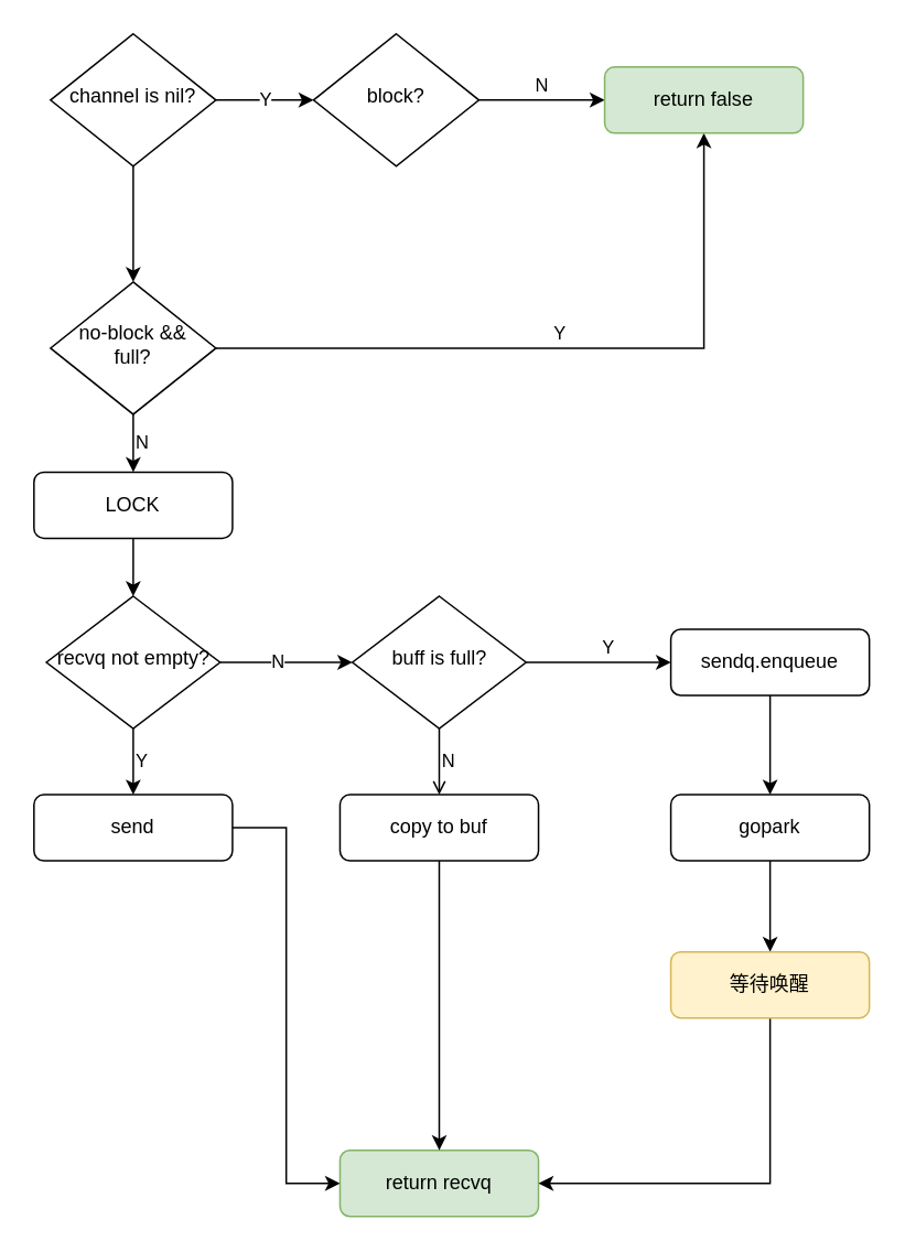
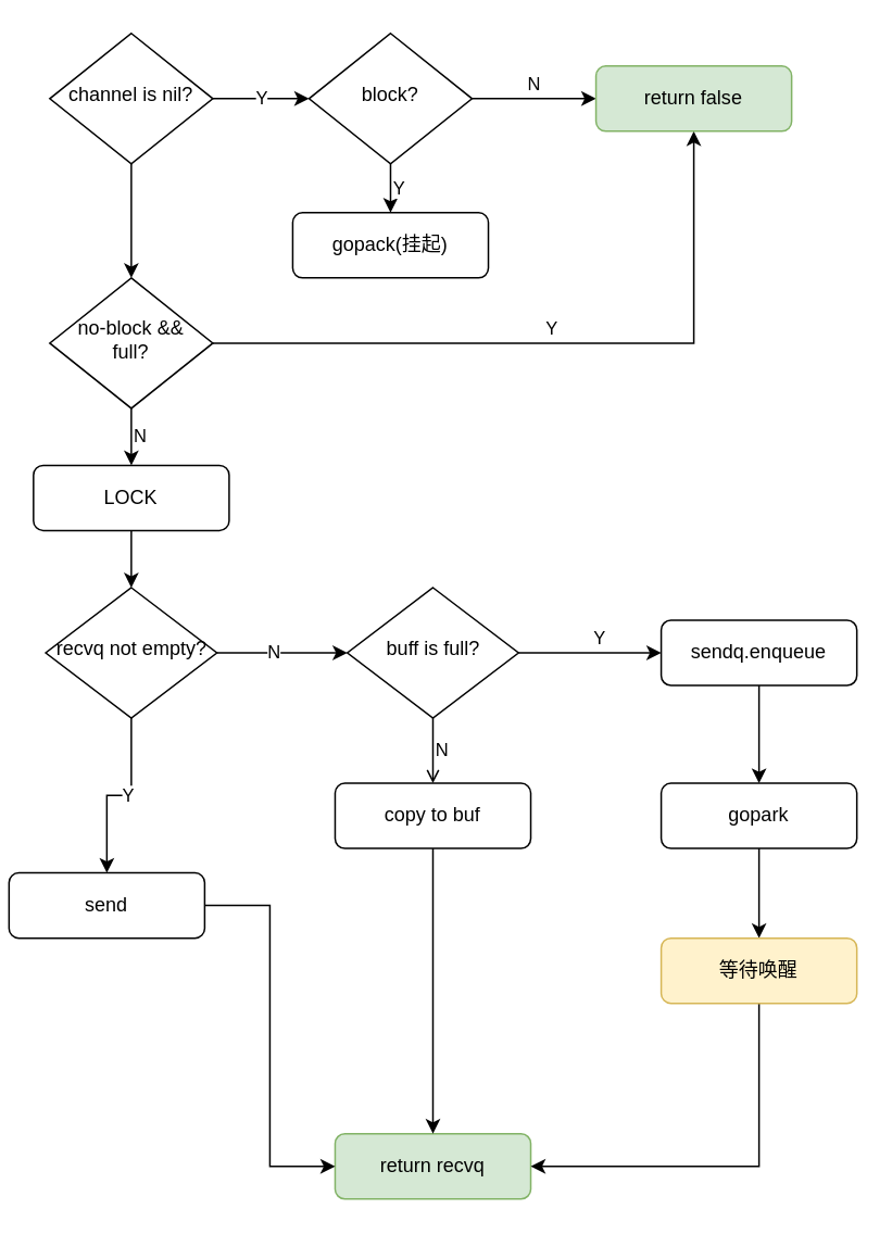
  <mxCell id="0" />
  <mxCell id="1" parent="0" />
  <mxCell id="2" value="Y" style="edgeStyle=orthogonalEdgeStyle;rounded=0;orthogonalLoop=1;jettySize=auto;html=1;" edge="1" parent="1" source="4" target="10"><mxGeometry relative="1" as="geometry" /></mxCell>
  <mxCell id="3" style="edgeStyle=orthogonalEdgeStyle;rounded=0;orthogonalLoop=1;jettySize=auto;html=1;align=right;verticalAlign=middle;" edge="1" parent="1" source="4" target="7"><mxGeometry relative="1" as="geometry" /></mxCell>
  <mxCell id="4" value="channel is nil?" style="rhombus;whiteSpace=wrap;html=1;shadow=0;fontFamily=Helvetica;fontSize=12;align=center;strokeWidth=1;spacing=6;spacingTop=-4;" parent="1" vertex="1"><mxGeometry x="30" y="20" width="100" height="80" as="geometry" /></mxCell>
  <mxCell id="5" value="Y" style="edgeStyle=orthogonalEdgeStyle;rounded=0;orthogonalLoop=1;jettySize=auto;html=1;align=right;verticalAlign=bottom;" edge="1" parent="1" source="7" target="11"><mxGeometry relative="1" as="geometry" /></mxCell>
  <mxCell id="6" value="N" style="edgeStyle=orthogonalEdgeStyle;rounded=0;orthogonalLoop=1;jettySize=auto;html=1;align=left;verticalAlign=middle;" edge="1" parent="1" source="7" target="31"><mxGeometry relative="1" as="geometry" /></mxCell>
  <mxCell id="7" value="no-block &amp;amp;&amp;amp; full?" style="rhombus;whiteSpace=wrap;html=1;shadow=0;fontFamily=Helvetica;fontSize=12;align=center;strokeWidth=1;spacing=6;spacingTop=-4;" parent="1" vertex="1"><mxGeometry x="30" y="170" width="100" height="80" as="geometry" /></mxCell>
  <mxCell id="8" value="N" style="edgeStyle=orthogonalEdgeStyle;rounded=0;orthogonalLoop=1;jettySize=auto;html=1;entryX=0;entryY=0.5;entryDx=0;entryDy=0;verticalAlign=bottom;" edge="1" parent="1" source="10" target="11"><mxGeometry relative="1" as="geometry" /></mxCell>
+ <mxCell id="9" value="Y" style="edgeStyle=orthogonalEdgeStyle;rounded=0;orthogonalLoop=1;jettySize=auto;html=1;entryX=0.5;entryY=0;entryDx=0;entryDy=0;verticalAlign=middle;align=left;" edge="1" parent="1" source="10" target="12"><mxGeometry relative="1" as="geometry" /></mxCell>
  <mxCell id="10" value="block?" style="rhombus;whiteSpace=wrap;html=1;shadow=0;fontFamily=Helvetica;fontSize=12;align=center;strokeWidth=1;spacing=6;spacingTop=-4;" vertex="1" parent="1"><mxGeometry x="189" y="20" width="100" height="80" as="geometry" /></mxCell>
  <mxCell id="11" value="return false" style="rounded=1;whiteSpace=wrap;html=1;fontSize=12;glass=0;strokeWidth=1;shadow=0;fillColor=#d5e8d4;strokeColor=#82b366;" vertex="1" parent="1"><mxGeometry x="365" y="40" width="120" height="40" as="geometry" /></mxCell>
+ <mxCell id="12" value="gopack(挂起)" style="rounded=1;whiteSpace=wrap;html=1;fontSize=12;glass=0;strokeWidth=1;shadow=0;" vertex="1" parent="1"><mxGeometry x="179" y="130" width="120" height="40" as="geometry" /></mxCell>
  <mxCell id="13" value="Y" style="edgeStyle=orthogonalEdgeStyle;rounded=0;orthogonalLoop=1;jettySize=auto;html=1;align=left;verticalAlign=middle;" edge="1" parent="1" source="15" target="18"><mxGeometry relative="1" as="geometry" /></mxCell>
  <mxCell id="14" value="N" style="edgeStyle=orthogonalEdgeStyle;rounded=0;orthogonalLoop=1;jettySize=auto;html=1;align=right;verticalAlign=middle;" edge="1" parent="1" source="15" target="21"><mxGeometry relative="1" as="geometry" /></mxCell>
  <mxCell id="15" value="recvq not empty?" style="rhombus;whiteSpace=wrap;html=1;shadow=0;fontFamily=Helvetica;fontSize=12;align=center;strokeWidth=1;spacing=6;spacingTop=-4;" vertex="1" parent="1"><mxGeometry x="27.5" y="360" width="105" height="80" as="geometry" /></mxCell>
  <mxCell id="16" value="return recvq" style="rounded=1;whiteSpace=wrap;html=1;fontSize=12;glass=0;strokeWidth=1;shadow=0;fillColor=#d5e8d4;strokeColor=#82b366;" vertex="1" parent="1"><mxGeometry x="205" y="695" width="120" height="40" as="geometry" /></mxCell>
  <mxCell id="17" style="edgeStyle=orthogonalEdgeStyle;rounded=0;orthogonalLoop=1;jettySize=auto;html=1;entryX=0;entryY=0.5;entryDx=0;entryDy=0;align=right;verticalAlign=middle;" edge="1" parent="1" source="18" target="16"><mxGeometry relative="1" as="geometry" /></mxCell>
- <mxCell id="18" value="send" style="rounded=1;whiteSpace=wrap;html=1;fontSize=12;glass=0;strokeWidth=1;shadow=0;" vertex="1" parent="1"><mxGeometry x="20" y="480" width="120" height="40" as="geometry" /></mxCell>
+ <mxCell id="18" value="send" style="rounded=1;whiteSpace=wrap;html=1;fontSize=12;glass=0;strokeWidth=1;shadow=0;" vertex="1" parent="1"><mxGeometry x="5" y="535" width="120" height="40" as="geometry" /></mxCell>
  <mxCell id="19" value="N" style="edgeStyle=orthogonalEdgeStyle;rounded=0;orthogonalLoop=1;jettySize=auto;html=1;align=left;verticalAlign=middle;endArrow=open;" edge="1" parent="1" source="21" target="23"><mxGeometry relative="1" as="geometry" /></mxCell>
  <mxCell id="20" value="Y" style="edgeStyle=orthogonalEdgeStyle;rounded=0;orthogonalLoop=1;jettySize=auto;html=1;entryX=0;entryY=0.5;entryDx=0;entryDy=0;align=left;verticalAlign=bottom;" edge="1" parent="1" source="21" target="25"><mxGeometry relative="1" as="geometry" /></mxCell>
  <mxCell id="21" value="buff is full?" style="rhombus;whiteSpace=wrap;html=1;shadow=0;fontFamily=Helvetica;fontSize=12;align=center;strokeWidth=1;spacing=6;spacingTop=-4;" vertex="1" parent="1"><mxGeometry x="212.5" y="360" width="105" height="80" as="geometry" /></mxCell>
  <mxCell id="22" style="edgeStyle=orthogonalEdgeStyle;rounded=0;orthogonalLoop=1;jettySize=auto;html=1;entryX=0.5;entryY=0;entryDx=0;entryDy=0;align=right;verticalAlign=middle;" edge="1" parent="1" source="23" target="16"><mxGeometry relative="1" as="geometry" /></mxCell>
  <mxCell id="23" value="copy to buf" style="rounded=1;whiteSpace=wrap;html=1;fontSize=12;glass=0;strokeWidth=1;shadow=0;" vertex="1" parent="1"><mxGeometry x="205" y="480" width="120" height="40" as="geometry" /></mxCell>
  <mxCell id="24" style="edgeStyle=orthogonalEdgeStyle;rounded=0;orthogonalLoop=1;jettySize=auto;html=1;align=right;verticalAlign=middle;" edge="1" parent="1" source="25" target="27"><mxGeometry relative="1" as="geometry" /></mxCell>
  <mxCell id="25" value="sendq.enqueue" style="rounded=1;whiteSpace=wrap;html=1;fontSize=12;glass=0;strokeWidth=1;shadow=0;" vertex="1" parent="1"><mxGeometry x="405" y="380" width="120" height="40" as="geometry" /></mxCell>
  <mxCell id="26" style="edgeStyle=orthogonalEdgeStyle;rounded=0;orthogonalLoop=1;jettySize=auto;html=1;align=right;verticalAlign=middle;" edge="1" parent="1" source="27" target="29"><mxGeometry relative="1" as="geometry" /></mxCell>
  <mxCell id="27" value="gopark" style="rounded=1;whiteSpace=wrap;html=1;fontSize=12;glass=0;strokeWidth=1;shadow=0;" vertex="1" parent="1"><mxGeometry x="405" y="480" width="120" height="40" as="geometry" /></mxCell>
  <mxCell id="28" style="edgeStyle=orthogonalEdgeStyle;rounded=0;orthogonalLoop=1;jettySize=auto;html=1;entryX=1;entryY=0.5;entryDx=0;entryDy=0;align=left;verticalAlign=bottom;" edge="1" parent="1" source="29" target="16"><mxGeometry relative="1" as="geometry"><Array as="points"><mxPoint x="465" y="715" /></Array></mxGeometry></mxCell>
  <mxCell id="29" value="等待唤醒" style="rounded=1;whiteSpace=wrap;html=1;fontSize=12;glass=0;strokeWidth=1;shadow=0;fillColor=#fff2cc;strokeColor=#d6b656;" vertex="1" parent="1"><mxGeometry x="405" y="575" width="120" height="40" as="geometry" /></mxCell>
  <mxCell id="30" style="edgeStyle=orthogonalEdgeStyle;rounded=0;orthogonalLoop=1;jettySize=auto;html=1;entryX=0.5;entryY=0;entryDx=0;entryDy=0;align=left;verticalAlign=middle;" edge="1" parent="1" source="31" target="15"><mxGeometry relative="1" as="geometry" /></mxCell>
  <mxCell id="31" value="LOCK" style="rounded=1;whiteSpace=wrap;html=1;fontSize=12;glass=0;strokeWidth=1;shadow=0;" vertex="1" parent="1"><mxGeometry x="20" y="285" width="120" height="40" as="geometry" /></mxCell>
